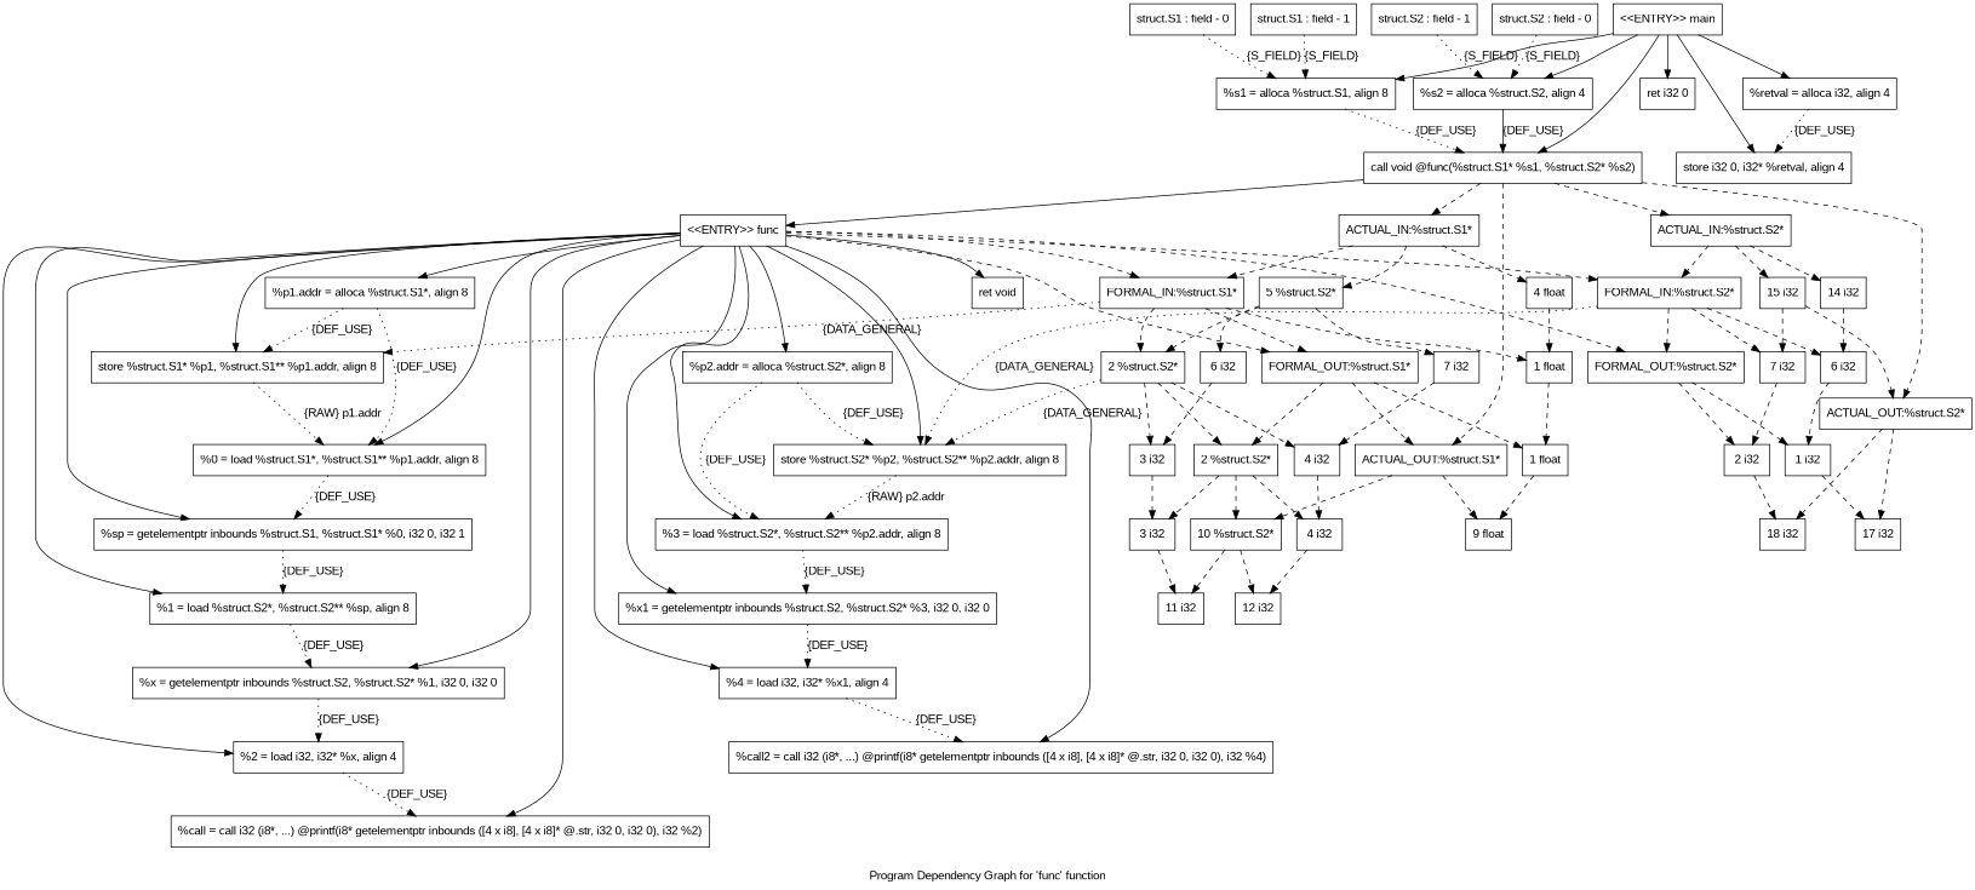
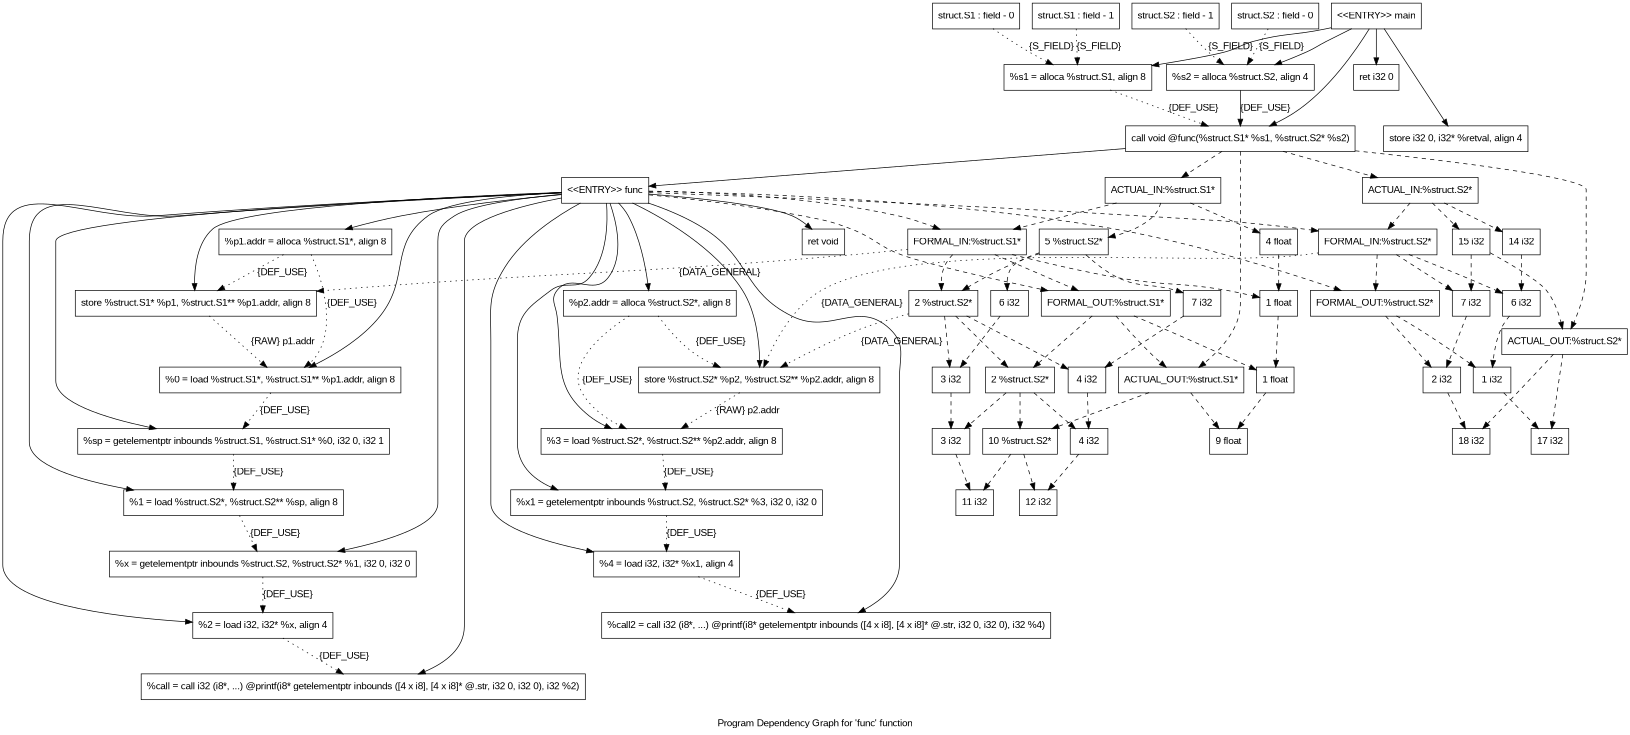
  digraph {
    fontname="Liberation Sans"
    label="Program Dependency Graph for 'func' function"
    node [fontname="Liberation Sans" shape=record]
    edge [fontname="Liberation Sans" style=dashed]
    n1 [label="{  %p1.addr = alloca %struct.S1*, align 8}"]
    n2 [label="{  store %struct.S1* %p1, %struct.S1** %p1.addr, align 8}"]
    n3 [label="{  %0 = load %struct.S1*, %struct.S1** %p1.addr, align 8}"]
    n4 [label="{  %sp = getelementptr inbounds %struct.S1, %struct.S1* %0, i32 0, i32 1}"]
    n5 [label="{  %1 = load %struct.S2*, %struct.S2** %sp, align 8}"]
    n6 [label="{  %x = getelementptr inbounds %struct.S2, %struct.S2* %1, i32 0, i32 0}"]
    n7 [label="{  %p2.addr = alloca %struct.S2*, align 8}"]
    n8 [label="{  store %struct.S2* %p2, %struct.S2** %p2.addr, align 8}"]
    n9 [label="{  %3 = load %struct.S2*, %struct.S2** %p2.addr, align 8}"]
    n10 [label="{  %x1 = getelementptr inbounds %struct.S2, %struct.S2* %3, i32 0, i32 0}"]
    n11 [label="{  %4 = load i32, i32* %x1, align 4}"]
    n12 [label="{  %call2 = call i32 (i8*, ...) @printf(i8* getelementptr inbounds ([4 x i8], [4 x i8]* @.str, i32 0, i32 0), i32 %4)}"]
    n13 [label="{  %2 = load i32, i32* %x, align 4}"]
    n14 [label="{  %call = call i32 (i8*, ...) @printf(i8* getelementptr inbounds ([4 x i8], [4 x i8]* @.str, i32 0, i32 0), i32 %2)}"]
    n15 [label="{\<\<ENTRY\>\> func}"]
    n16 [label="{  ret void}"]
    n17 [label="{FORMAL_IN:%struct.S1*}"]
    n18 [label="{FORMAL_OUT:%struct.S1*}"]
    n19 [label="{FORMAL_IN:%struct.S2*}"]
    n20 [label="{FORMAL_OUT:%struct.S2*}"]
    n21 [label="{1 float}"]
    n22 [label="{2 %struct.S2*}"]
    n23 [label="{ACTUAL_OUT:%struct.S1*}"]
    n24 [label="{1 float}"]
    n25 [label="{2 %struct.S2*}"]
    n26 [label="{6 i32}"]
    n27 [label="{7 i32}"]
    n28 [label="{1 i32}"]
    n29 [label="{2 i32}"]
    n30 [label="{3 i32}"]
    n31 [label="{4 i32}"]
    n32 [label="{9 float}"]
    n33 [label="{10 %struct.S2*}"]
    n34 [label="{3 i32}"]
    n35 [label="{4 i32}"]
    n36 [label="{ACTUAL_OUT:%struct.S2*}"]
    n37 [label="{17 i32}"]
    n38 [label="{18 i32}"]
    n39 [label="{struct.S1 : field - 0}"]
    n40 [label="{  %s1 = alloca %struct.S1, align 8}"]
    n41 [label="{  call void @func(%struct.S1* %s1, %struct.S2* %s2)}"]
    n42 [label="{ACTUAL_IN:%struct.S1*}"]
    n43 [label="{ACTUAL_IN:%struct.S2*}"]
    n44 [label="{4 float}"]
    n45 [label="{5 %struct.S2*}"]
    n46 [label="{14 i32}"]
    n47 [label="{15 i32}"]
    n48 [label="{struct.S1 : field - 1}"]
    n49 [label="{\<\<ENTRY\>\> main}"]
-   n50 [label="{  %retval = alloca i32, align 4}"]
    n51 [label="{  %s2 = alloca %struct.S2, align 4}"]
    n52 [label="{  store i32 0, i32* %retval, align 4}"]
    n53 [label="{  ret i32 0}"]
    n54 [label="{6 i32}"]
    n55 [label="{7 i32}"]
    n56 [label="{11 i32}"]
    n57 [label="{12 i32}"]
    n58 [label="{struct.S2 : field - 0}"]
    n59 [label="{struct.S2 : field - 1}"]
    n1 -> n2 [label="{DEF_USE}" style=dotted]
    n1 -> n3 [label="{DEF_USE}" style=dotted]
    n2 -> n3 [label="{RAW} p1.addr" style=dotted]
    n3 -> n4 [label="{DEF_USE}" style=dotted]
    n4 -> n5 [label="{DEF_USE}" style=dotted]
    n5 -> n6 [label="{DEF_USE}" style=dotted]
    n6 -> n13 [label="{DEF_USE}" style=dotted]
    n7 -> n8 [label="{DEF_USE}" style=dotted]
    n7 -> n9 [label="{DEF_USE}" style=dotted]
    n8 -> n9 [label="{RAW} p2.addr" style=dotted]
    n9 -> n10 [label="{DEF_USE}" style=dotted]
    n10 -> n11 [label="{DEF_USE}" style=dotted]
    n11 -> n12 [label="{DEF_USE}" style=dotted]
    n13 -> n14 [label="{DEF_USE}" style=dotted]
    n15 -> n1 [style=""]
    n15 -> n2 [style=""]
    n15 -> n3 [style=""]
    n15 -> n4 [style=""]
    n15 -> n5 [style=""]
    n15 -> n6 [style=""]
    n15 -> n7 [style=""]
    n15 -> n8 [style=""]
    n15 -> n9 [style=""]
    n15 -> n10 [style=""]
    n15 -> n11 [style=""]
    n15 -> n12 [style=""]
    n15 -> n13 [style=""]
    n15 -> n14 [style=""]
    n15 -> n16 [style=""]
    n15 -> n17
    n15 -> n18
    n15 -> n19
    n15 -> n20
    n17 -> n2 [label="{DATA_GENERAL}" style=dotted]
    n17 -> n18
    n17 -> n21
    n17 -> n22
    n18 -> n23
    n18 -> n24
    n18 -> n25
    n19 -> n8 [label="{DATA_GENERAL}" style=dotted]
    n19 -> n20
    n19 -> n26
    n19 -> n27
    n20 -> n28
    n20 -> n29
    n21 -> n24
    n22 -> n8 [label="{DATA_GENERAL}" style=dotted]
    n22 -> n25
    n22 -> n30
    n22 -> n31
    n23 -> n32
    n23 -> n33
    n24 -> n32
    n25 -> n33
    n25 -> n34
    n25 -> n35
    n26 -> n28
    n27 -> n29
    n28 -> n37
    n29 -> n38
    n30 -> n34
    n31 -> n35
    n33 -> n56
    n33 -> n57
    n34 -> n56
    n35 -> n57
    n36 -> n37
    n36 -> n38
    n39 -> n40 [label="{S_FIELD}" style=dotted]
    n40 -> n41 [label="{DEF_USE}" style=dotted]
    n41 -> n15 [style=""]
    n41 -> n23
    n41 -> n36
    n41 -> n42
    n41 -> n43
    n42 -> n17
    n42 -> n44
    n42 -> n45
    n43 -> n19
    n43 -> n46
    n43 -> n47
    n44 -> n21
    n45 -> n22
    n45 -> n54
    n45 -> n55
    n46 -> n26
    n47 -> n27
    n47 -> n36
    n48 -> n40 [label="{S_FIELD}" style=dotted]
    n49 -> n40 [style=""]
    n49 -> n41 [style=""]
-   n49 -> n50 [style=""]
    n49 -> n51 [style=""]
    n49 -> n52 [style=""]
    n49 -> n53 [style=""]
-   n50 -> n52 [label="{DEF_USE}" style=dotted]
    n51 -> n41 [label="{DEF_USE}" style=solid]
    n54 -> n30
    n55 -> n31
    n58 -> n51 [label="{S_FIELD}" style=dotted]
    n59 -> n51 [label="{S_FIELD}" style=dotted]
  }
